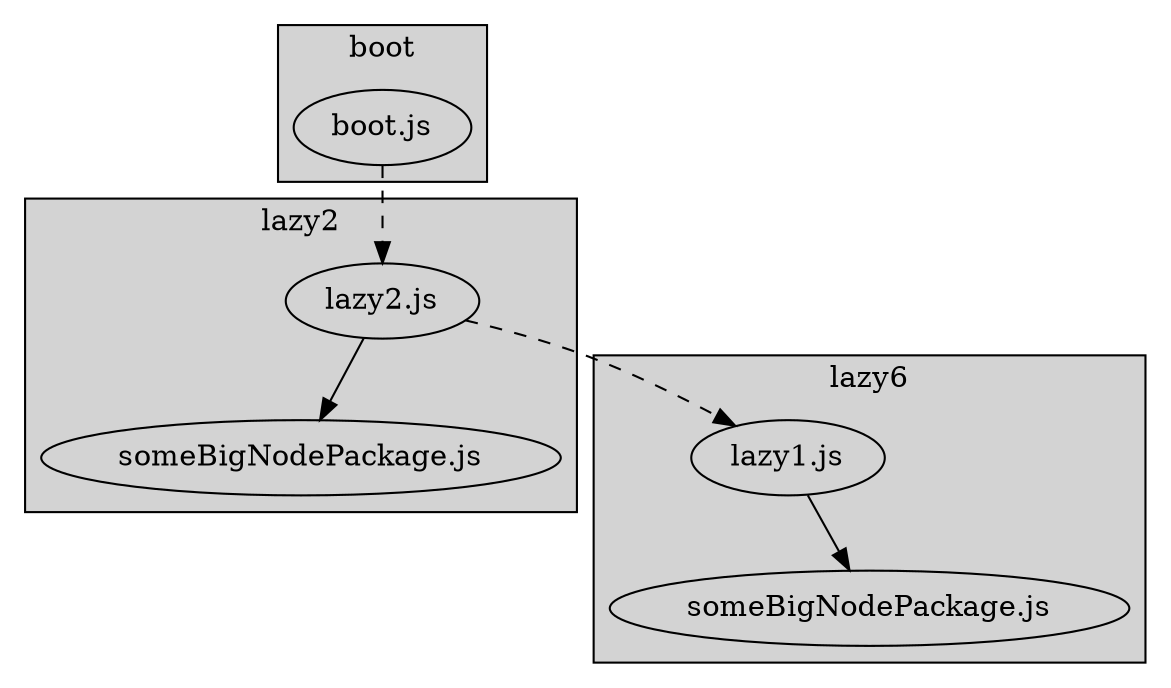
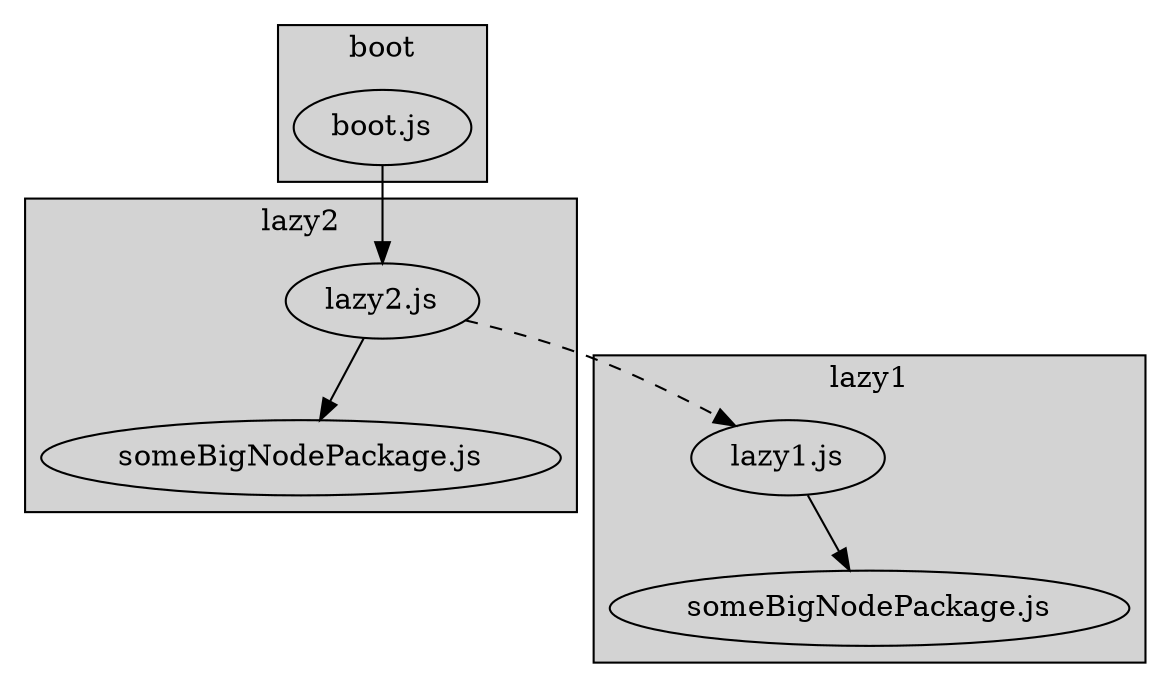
  digraph {
    edge [fontsize=8]
    n1 [label="lazy1.js"]
    n2 [label="someBigNodePackage.js"]
    n3 [label="boot.js"]
    n4 [label="lazy2.js"]
    n5 [label="someBigNodePackage.js"]
    subgraph cluster_1 {
      bgcolor=lightgrey
-     label=lazy6
+     label=lazy1
      n1
      n2
    }
    subgraph cluster_2 {
      bgcolor=lightgrey
      label=boot
      n3
    }
    subgraph cluster_3 {
      bgcolor=lightgrey
      label=lazy2
      n4
      n5
    }
    n1 -> n2
-   n3 -> n4 [style=dashed]
+   n3 -> n4 [style=solid]
    n4 -> n1 [style=dashed]
    n4 -> n5
  }
